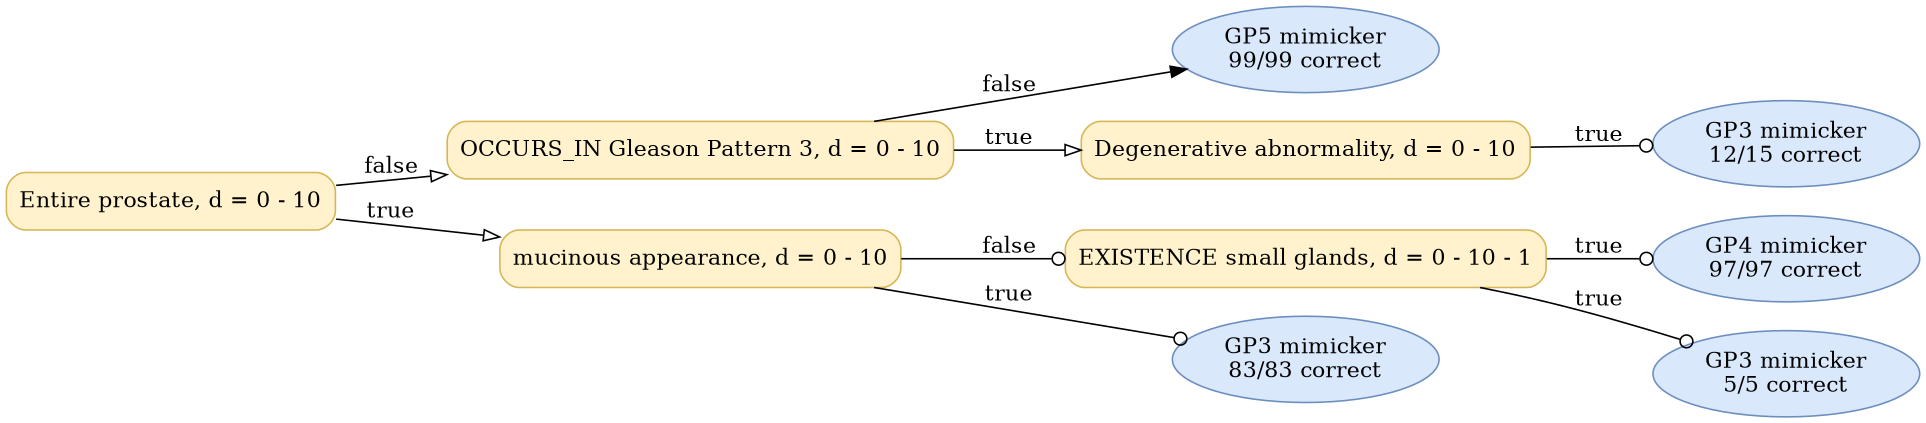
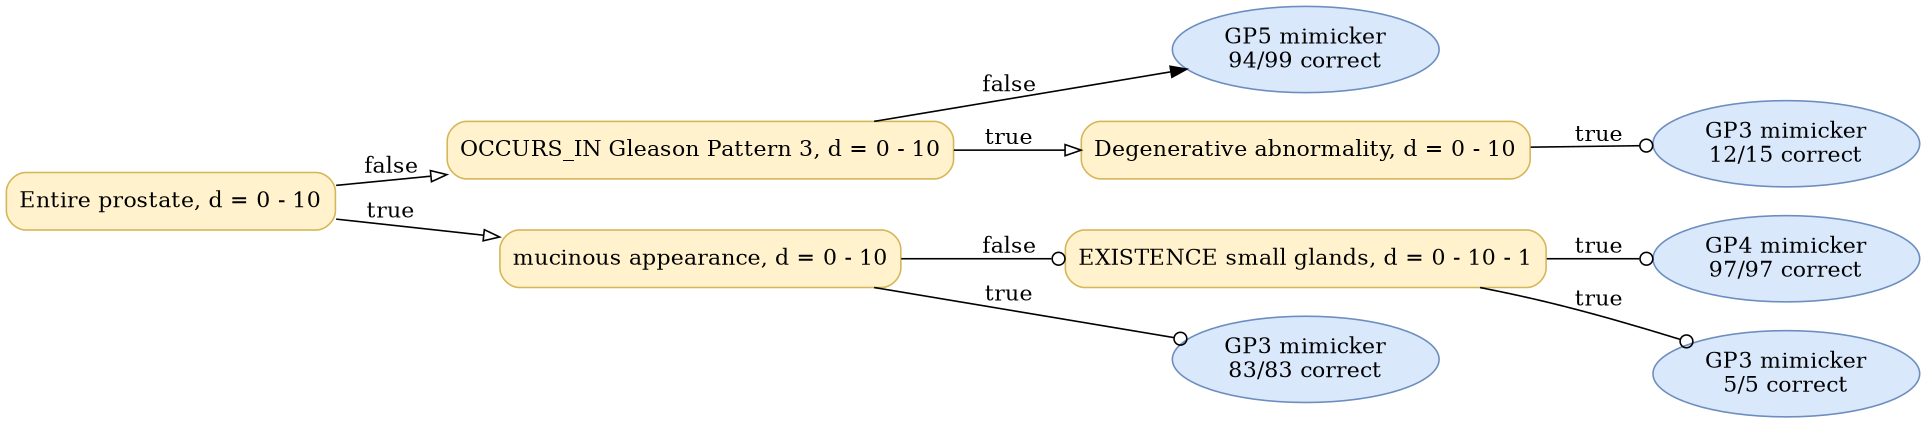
  digraph {
    fontname="Times-Roman"
    rankdir=LR
    node [color="#D6B656" fillcolor="#FFF2CC" fontname="Times-Roman" shape=box style="rounded,filled"]
    edge [arrowhead=odot]
    n1 [label="Entire prostate, d = 0 - 10"]
    n2 [label="OCCURS_IN Gleason Pattern 3, d = 0 - 10"]
    n3 [label="mucinous appearance, d = 0 - 10"]
-   n4 [color="#6C8EBF" fillcolor="#DAE8FC" label=<GP5 mimicker<br/>99/99 correct> shape=ellipse]
+   n4 [color="#6C8EBF" fillcolor="#DAE8FC" label=<GP5 mimicker<br/>94/99 correct> shape=ellipse]
    n5 [label="Degenerative abnormality, d = 0 - 10"]
    n6 [label="EXISTENCE small glands, d = 0 - 10 - 1"]
    n7 [color="#6C8EBF" fillcolor="#DAE8FC" label=<GP3 mimicker<br/>83/83 correct> shape=ellipse]
    n8 [color="#6C8EBF" fillcolor="#DAE8FC" label=<GP3 mimicker<br/>12/15 correct> shape=ellipse]
    n9 [color="#6C8EBF" fillcolor="#DAE8FC" label=<GP4 mimicker<br/>97/97 correct> shape=ellipse]
    n10 [color="#6C8EBF" fillcolor="#DAE8FC" label=<GP3 mimicker<br/>5/5 correct> shape=ellipse]
    n1 -> n2 [arrowhead=onormal label=false]
    n1 -> n3 [arrowhead=onormal label=true]
    n2 -> n4 [arrowhead=normal label=false]
    n2 -> n5 [arrowhead=onormal label=true]
    n3 -> n6 [label=false]
    n3 -> n7 [label=true]
    n5 -> n8 [label=true]
    n6 -> n9 [label=true]
    n6 -> n10 [label=true]
  }
